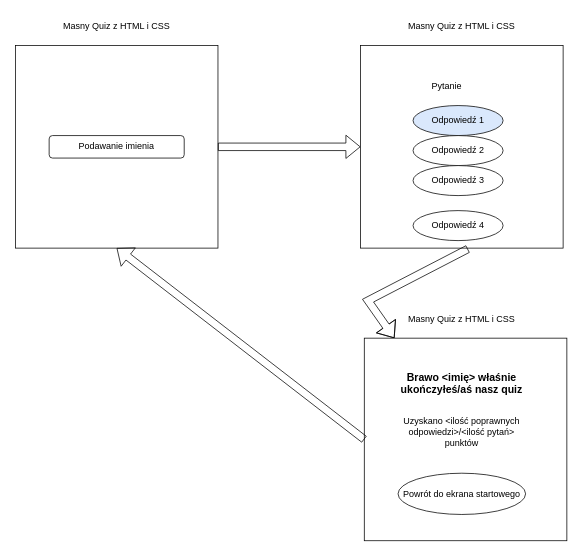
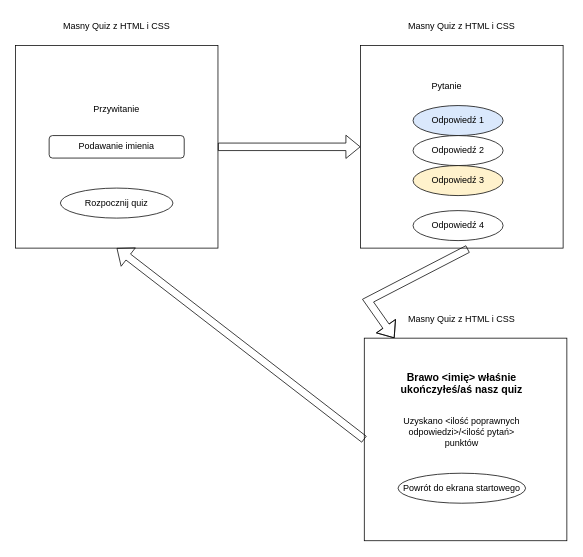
  <mxCell id="0" />
  <mxCell id="1" parent="0" />
  <mxCell id="2" value="" style="whiteSpace=wrap;html=1;aspect=fixed;" vertex="1" parent="1"><mxGeometry x="20" y="60" width="270" height="270" as="geometry" /></mxCell>
  <mxCell id="3" value="Masny Quiz z HTML i CSS" style="text;html=1;strokeColor=none;fillColor=none;align=center;verticalAlign=middle;whiteSpace=wrap;rounded=0;" vertex="1" parent="1"><mxGeometry x="50" y="20" width="210" height="30" as="geometry" /></mxCell>
  <mxCell id="4" value="Podawanie imienia" style="whiteSpace=wrap;html=1;rounded=1;" vertex="1" parent="1"><mxGeometry x="65" y="180" width="180" height="30" as="geometry" /></mxCell>
+ <mxCell id="5" value="Przywitanie" style="text;html=1;strokeColor=none;fillColor=none;align=center;verticalAlign=middle;whiteSpace=wrap;rounded=0;" vertex="1" parent="1"><mxGeometry x="100" y="130" width="110" height="30" as="geometry" /></mxCell>
+ <mxCell id="6" value="Rozpocznij quiz" style="ellipse;whiteSpace=wrap;html=1;" vertex="1" parent="1"><mxGeometry x="80" y="250" width="150" height="40" as="geometry" /></mxCell>
  <mxCell id="7" value="" style="shape=flexArrow;endArrow=classic;html=1;rounded=0;exitX=1;exitY=0.5;exitDx=0;exitDy=0;" edge="1" parent="1" source="2" target="8"><mxGeometry width="50" height="50" relative="1" as="geometry"><mxPoint x="370" y="360" as="sourcePoint" /><mxPoint x="390" y="190" as="targetPoint" /><Array as="points" /></mxGeometry></mxCell>
  <mxCell id="8" value="" style="whiteSpace=wrap;html=1;aspect=fixed;" vertex="1" parent="1"><mxGeometry x="480" y="60" width="270" height="270" as="geometry" /></mxCell>
  <mxCell id="9" value="Masny Quiz z HTML i CSS" style="text;html=1;strokeColor=none;fillColor=none;align=center;verticalAlign=middle;whiteSpace=wrap;rounded=0;" vertex="1" parent="1"><mxGeometry x="510" y="20" width="210" height="30" as="geometry" /></mxCell>
  <mxCell id="10" value="Pytanie" style="text;html=1;strokeColor=none;fillColor=none;align=center;verticalAlign=middle;whiteSpace=wrap;rounded=0;" vertex="1" parent="1"><mxGeometry x="495" y="100" width="200" height="30" as="geometry" /></mxCell>
  <mxCell id="11" value="Odpowiedź 1" style="ellipse;whiteSpace=wrap;html=1;fillColor=#dae8fc;" vertex="1" parent="1"><mxGeometry x="550" y="140" width="120" height="40" as="geometry" /></mxCell>
  <mxCell id="12" value="Odpowiedź 2" style="ellipse;whiteSpace=wrap;html=1;" vertex="1" parent="1"><mxGeometry x="550" y="180" width="120" height="40" as="geometry" /></mxCell>
- <mxCell id="13" value="Odpowiedź 3" style="ellipse;whiteSpace=wrap;html=1;" vertex="1" parent="1"><mxGeometry x="550" y="220" width="120" height="40" as="geometry" /></mxCell>
+ <mxCell id="13" value="Odpowiedź 3" style="ellipse;whiteSpace=wrap;html=1;fillColor=#fff2cc;" vertex="1" parent="1"><mxGeometry x="550" y="220" width="120" height="40" as="geometry" /></mxCell>
  <mxCell id="14" value="Odpowiedź 4" style="ellipse;whiteSpace=wrap;html=1;" vertex="1" parent="1"><mxGeometry x="550" y="280" width="120" height="40" as="geometry" /></mxCell>
  <mxCell id="15" value="" style="shape=flexArrow;endArrow=classic;html=1;rounded=0;exitX=0.53;exitY=1.004;exitDx=0;exitDy=0;exitPerimeter=0;" edge="1" parent="1" source="8" target="16"><mxGeometry width="50" height="50" relative="1" as="geometry"><mxPoint x="370" y="360" as="sourcePoint" /><mxPoint x="623" y="430" as="targetPoint" /><Array as="points"><mxPoint x="490" y="400" /></Array></mxGeometry></mxCell>
  <mxCell id="16" value="" style="whiteSpace=wrap;html=1;aspect=fixed;" vertex="1" parent="1"><mxGeometry x="485" y="450" width="270" height="270" as="geometry" /></mxCell>
  <mxCell id="17" value="Masny Quiz z HTML i CSS" style="text;html=1;strokeColor=none;fillColor=none;align=center;verticalAlign=middle;whiteSpace=wrap;rounded=0;" vertex="1" parent="1"><mxGeometry x="510" y="410" width="210" height="30" as="geometry" /></mxCell>
  <mxCell id="18" value="&lt;h3 class=&quot;result_msg&quot;&gt;Brawo &amp;lt;imię&amp;gt; właśnie ukończyłeś/aś nasz quiz&lt;/h3&gt;" style="text;html=1;strokeColor=none;fillColor=none;align=center;verticalAlign=middle;whiteSpace=wrap;rounded=0;" vertex="1" parent="1"><mxGeometry x="505" y="490" width="220" height="40" as="geometry" /></mxCell>
  <mxCell id="19" value="Uzyskano &amp;lt;ilość poprawnych odpowiedzi&amp;gt;/&amp;lt;ilość pytań&amp;gt; punktów" style="text;html=1;strokeColor=none;fillColor=none;align=center;verticalAlign=middle;whiteSpace=wrap;rounded=0;" vertex="1" parent="1"><mxGeometry x="525" y="560" width="180" height="30" as="geometry" /></mxCell>
- <mxCell id="20" value="Powrót do ekrana startowego" style="ellipse;whiteSpace=wrap;html=1;" vertex="1" parent="1"><mxGeometry x="530" y="630" width="170" height="55" as="geometry" /></mxCell>
+ <mxCell id="20" value="Powrót do ekrana startowego" style="ellipse;whiteSpace=wrap;html=1;" vertex="1" parent="1"><mxGeometry x="530" y="630" width="170" height="40" as="geometry" /></mxCell>
  <mxCell id="21" value="" style="shape=flexArrow;endArrow=classic;html=1;rounded=0;entryX=0.5;entryY=1;entryDx=0;entryDy=0;exitX=0;exitY=0.5;exitDx=0;exitDy=0;" edge="1" parent="1" source="16" target="2"><mxGeometry width="50" height="50" relative="1" as="geometry"><mxPoint x="370" y="660" as="sourcePoint" /><mxPoint x="420" y="610" as="targetPoint" /></mxGeometry></mxCell>
